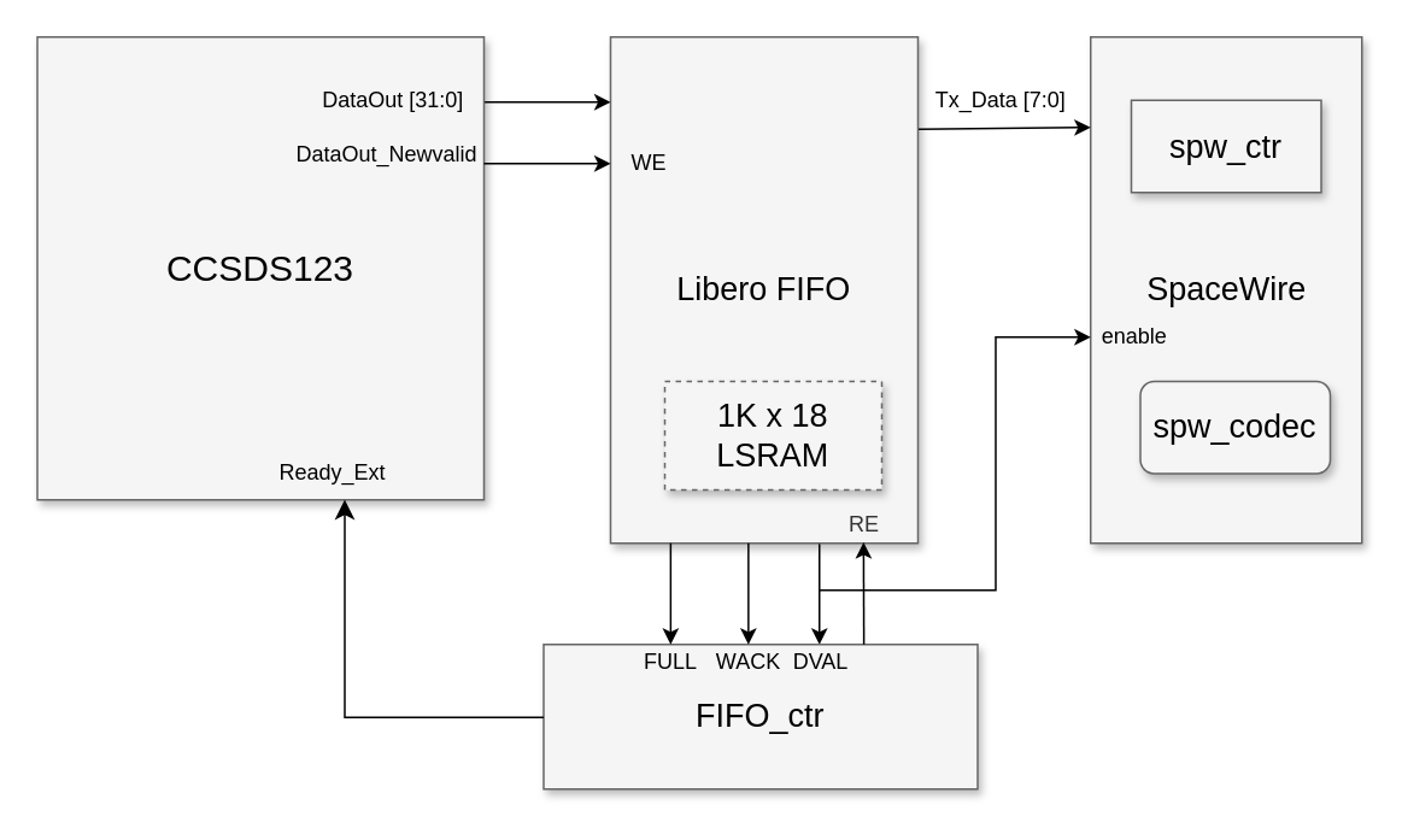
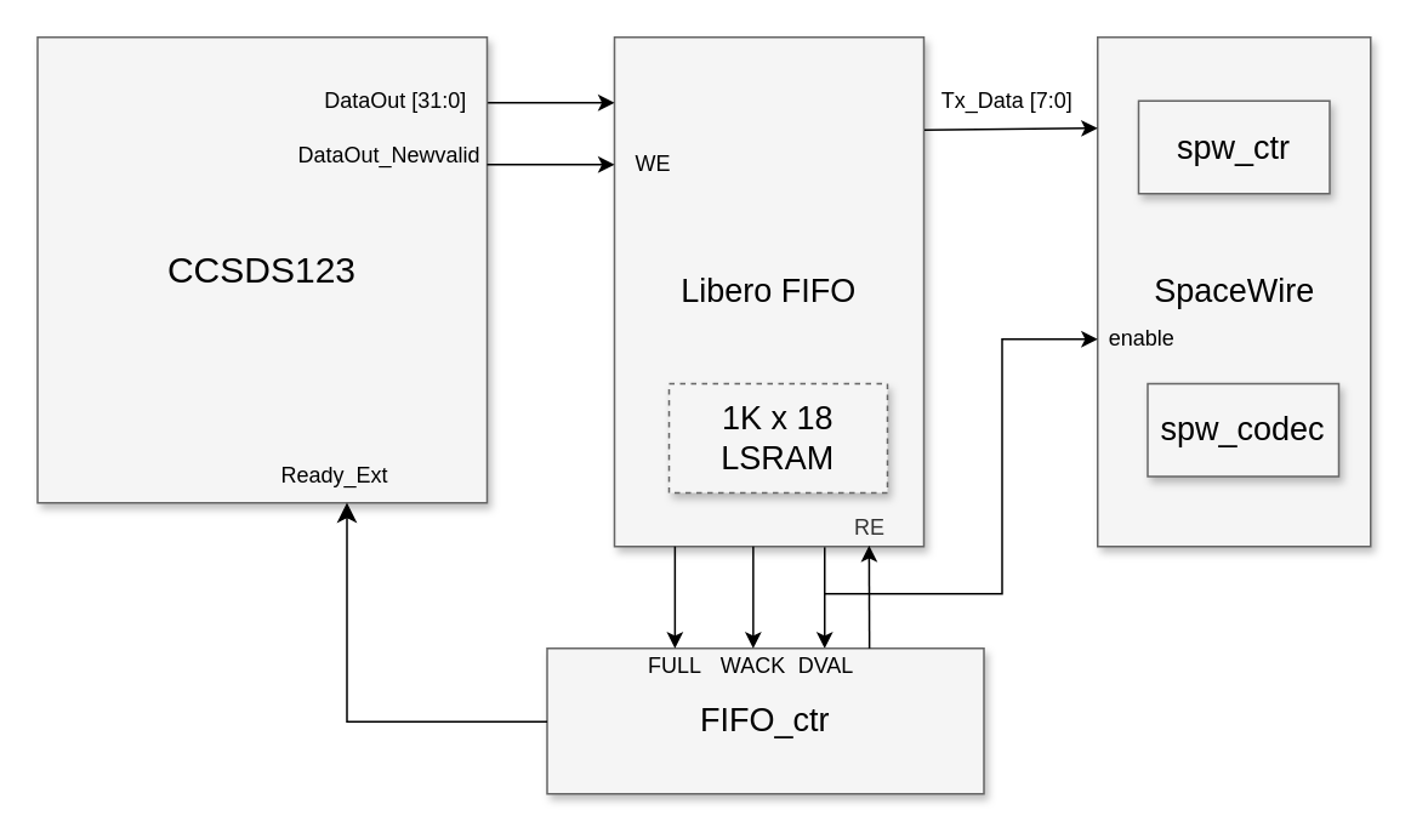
  <mxCell id="0" style=";html=1;" />
  <mxCell id="1" style=";html=1;" parent="0" />
  <mxCell id="2" style="edgeStyle=elbowEdgeStyle;rounded=0;html=1;startArrow=none;startFill=0;jettySize=auto;orthogonalLoop=1;fontSize=18;elbow=horizontal;" edge="1" parent="1"><mxGeometry relative="1" as="geometry"><mxPoint x="452.5" y="300" as="sourcePoint" /><mxPoint x="452.5" y="356" as="targetPoint" /><Array as="points"><mxPoint x="452.5" y="328" /></Array></mxGeometry></mxCell>
  <mxCell id="3" style="edgeStyle=elbowEdgeStyle;rounded=0;html=1;startArrow=none;startFill=0;jettySize=auto;orthogonalLoop=1;fontSize=18;elbow=vertical;endArrow=open;" edge="1" parent="1" source="4" target="6"><mxGeometry relative="1" as="geometry" /></mxCell>
  <mxCell id="4" value="Libero FIFO" style="whiteSpace=wrap;html=1;shadow=1;fontSize=18;fillColor=#f5f5f5;strokeColor=#666666;" vertex="1" parent="1"><mxGeometry x="337" y="20" width="170" height="280" as="geometry" /></mxCell>
  <mxCell id="5" value="FIFO_ctr" style="whiteSpace=wrap;html=1;shadow=1;fontSize=18;fillColor=#f5f5f5;strokeColor=#666666;" vertex="1" parent="1"><mxGeometry x="300" y="356" width="240" height="80" as="geometry" /></mxCell>
  <mxCell id="6" value="1K x 18 LSRAM" style="whiteSpace=wrap;html=1;shadow=1;fontSize=18;fillColor=#f5f5f5;strokeColor=#666666;dashed=1;" vertex="1" parent="1"><mxGeometry x="367" y="210.5" width="120" height="60" as="geometry" /></mxCell>
  <mxCell id="7" style="edgeStyle=elbowEdgeStyle;rounded=0;html=1;startArrow=none;startFill=0;jettySize=auto;orthogonalLoop=1;fontSize=18;elbow=vertical;" edge="1" parent="1"><mxGeometry relative="1" as="geometry"><Array as="points"><mxPoint x="307" y="56" /></Array><mxPoint x="267" y="56" as="sourcePoint" /><mxPoint x="337" y="56" as="targetPoint" /></mxGeometry></mxCell>
  <mxCell id="8" value="&lt;font style=&quot;font-size: 20px;&quot;&gt;CCSDS123&lt;/font&gt;" style="whiteSpace=wrap;html=1;shadow=1;fontSize=18;fillColor=#f5f5f5;strokeColor=#666666;" vertex="1" parent="1"><mxGeometry x="20" y="20" width="247" height="256" as="geometry" /></mxCell>
  <mxCell id="9" value="SpaceWire" style="whiteSpace=wrap;html=1;shadow=1;fontSize=18;fillColor=#f5f5f5;strokeColor=#666666;" vertex="1" parent="1"><mxGeometry x="602.5" y="20" width="150" height="280" as="geometry" /></mxCell>
  <mxCell id="10" style="edgeStyle=elbowEdgeStyle;rounded=0;html=1;startArrow=none;startFill=0;jettySize=auto;orthogonalLoop=1;fontSize=18;elbow=vertical;" edge="1" parent="1"><mxGeometry relative="1" as="geometry"><Array as="points"><mxPoint x="307" y="90" /></Array><mxPoint x="267" y="90" as="sourcePoint" /><mxPoint x="337" y="90" as="targetPoint" /></mxGeometry></mxCell>
  <mxCell id="11" value="&lt;font&gt;DataOut [31:0]&lt;/font&gt;" style="rounded=0;whiteSpace=wrap;html=1;fillColor=none;fontColor=#000000;strokeColor=none;" vertex="1" parent="1"><mxGeometry x="167" y="40" width="100" height="30" as="geometry" /></mxCell>
  <mxCell id="12" value="&lt;font&gt;DataOut_Newvalid&lt;/font&gt;" style="rounded=0;whiteSpace=wrap;html=1;fillColor=none;fontColor=#000000;strokeColor=none;" vertex="1" parent="1"><mxGeometry x="160" y="70" width="107" height="30" as="geometry" /></mxCell>
  <mxCell id="13" value="spw_ctr" style="whiteSpace=wrap;html=1;shadow=1;fontSize=18;fillColor=#f5f5f5;strokeColor=#666666;" vertex="1" parent="1"><mxGeometry x="625" y="55" width="105" height="51" as="geometry" /></mxCell>
  <mxCell id="14" style="edgeStyle=elbowEdgeStyle;rounded=0;html=1;startArrow=none;startFill=0;jettySize=auto;orthogonalLoop=1;fontSize=18;elbow=vertical;exitX=1.002;exitY=0.182;exitDx=0;exitDy=0;exitPerimeter=0;" edge="1" parent="1" source="4"><mxGeometry relative="1" as="geometry"><Array as="points"><mxPoint x="572.5" y="70" /></Array><mxPoint x="509.5" y="73.5" as="sourcePoint" /><mxPoint x="602.5" y="70" as="targetPoint" /></mxGeometry></mxCell>
- <mxCell id="15" value="spw_codec" style="whiteSpace=wrap;html=1;shadow=1;fontSize=18;fillColor=#f5f5f5;strokeColor=#666666;rounded=1;" vertex="1" parent="1"><mxGeometry x="630" y="210.5" width="105" height="51" as="geometry" /></mxCell>
+ <mxCell id="15" value="spw_codec" style="whiteSpace=wrap;html=1;shadow=1;fontSize=18;fillColor=#f5f5f5;strokeColor=#666666;" vertex="1" parent="1"><mxGeometry x="630" y="210.5" width="105" height="51" as="geometry" /></mxCell>
  <mxCell id="16" value="Tx_Data [7:0]" style="rounded=0;whiteSpace=wrap;html=1;fillColor=none;fontColor=#000000;strokeColor=none;" vertex="1" parent="1"><mxGeometry x="502.5" y="40" width="100" height="30" as="geometry" /></mxCell>
  <mxCell id="17" value="enable" style="rounded=0;whiteSpace=wrap;html=1;fillColor=none;fontColor=#000000;strokeColor=none;" vertex="1" parent="1"><mxGeometry x="602.5" y="176" width="47.5" height="20" as="geometry" /></mxCell>
  <mxCell id="18" style="edgeStyle=elbowEdgeStyle;rounded=0;html=1;startArrow=none;startFill=0;jettySize=auto;orthogonalLoop=1;fontSize=18;elbow=vertical;" edge="1" parent="1"><mxGeometry relative="1" as="geometry"><mxPoint x="413.24" y="300" as="sourcePoint" /><mxPoint x="413.24" y="356" as="targetPoint" /></mxGeometry></mxCell>
  <mxCell id="19" value="" style="endArrow=classic;html=1;rounded=0;exitX=0.69;exitY=-0.006;exitDx=0;exitDy=0;exitPerimeter=0;entryX=0.823;entryY=0.998;entryDx=0;entryDy=0;entryPerimeter=0;" edge="1" parent="1" target="4"><mxGeometry width="50" height="50" relative="1" as="geometry"><mxPoint x="477.1" y="356" as="sourcePoint" /><mxPoint x="477" y="300.84" as="targetPoint" /></mxGeometry></mxCell>
  <mxCell id="20" value="WACK" style="rounded=0;whiteSpace=wrap;html=1;fillColor=none;fontColor=#000000;strokeColor=none;" vertex="1" parent="1"><mxGeometry x="380" y="356" width="67" height="20" as="geometry" /></mxCell>
  <mxCell id="21" value="RE" style="rounded=0;whiteSpace=wrap;html=1;fillColor=none;fontColor=#333333;strokeColor=none;" vertex="1" parent="1"><mxGeometry x="455.5" y="280" width="43" height="20" as="geometry" /></mxCell>
  <mxCell id="22" value="Ready_Ext" style="rounded=0;whiteSpace=wrap;html=1;fillColor=none;fontColor=#000000;strokeColor=none;" vertex="1" parent="1"><mxGeometry x="140" y="246" width="87" height="30" as="geometry" /></mxCell>
  <mxCell id="23" value="DVAL" style="rounded=0;whiteSpace=wrap;html=1;fillColor=none;fontColor=#000000;strokeColor=none;" vertex="1" parent="1"><mxGeometry x="420" y="356" width="67" height="20" as="geometry" /></mxCell>
  <mxCell id="24" value="&lt;font&gt;WE&lt;/font&gt;" style="rounded=0;whiteSpace=wrap;html=1;fillColor=none;fontColor=#000000;strokeColor=none;" vertex="1" parent="1"><mxGeometry x="337" y="80" width="43" height="20" as="geometry" /></mxCell>
  <mxCell id="25" value="" style="edgeStyle=elbowEdgeStyle;elbow=horizontal;endArrow=classic;html=1;curved=0;rounded=0;endSize=8;startSize=8;exitX=0.576;exitY=0.996;exitDx=0;exitDy=0;exitPerimeter=0;entryX=0.576;entryY=0.996;entryDx=0;entryDy=0;entryPerimeter=0;" edge="1" parent="1" target="22"><mxGeometry width="50" height="50" relative="1" as="geometry"><mxPoint x="300" y="396.39" as="sourcePoint" /><mxPoint x="189.329" y="286" as="targetPoint" /><Array as="points"><mxPoint x="190" y="346.39" /></Array></mxGeometry></mxCell>
  <mxCell id="26" style="edgeStyle=elbowEdgeStyle;rounded=0;html=1;startArrow=none;startFill=0;jettySize=auto;orthogonalLoop=1;fontSize=18;elbow=vertical;" edge="1" parent="1"><mxGeometry relative="1" as="geometry"><mxPoint x="370.24" y="300" as="sourcePoint" /><mxPoint x="370.24" y="356" as="targetPoint" /></mxGeometry></mxCell>
  <mxCell id="27" value="FULL" style="rounded=0;whiteSpace=wrap;html=1;fillColor=none;fontColor=#000000;strokeColor=none;" vertex="1" parent="1"><mxGeometry x="337" y="356" width="67" height="20" as="geometry" /></mxCell>
  <mxCell id="28" value="" style="endArrow=classic;html=1;rounded=0;movable=1;resizable=1;rotatable=1;deletable=1;editable=1;locked=0;connectable=1;" edge="1" parent="1" target="17"><mxGeometry width="50" height="50" relative="1" as="geometry"><mxPoint x="452" y="326" as="sourcePoint" /><mxPoint x="602.5" y="196" as="targetPoint" /><Array as="points"><mxPoint x="550" y="326" /><mxPoint x="550" y="186" /><mxPoint x="590" y="186" /></Array></mxGeometry></mxCell>
